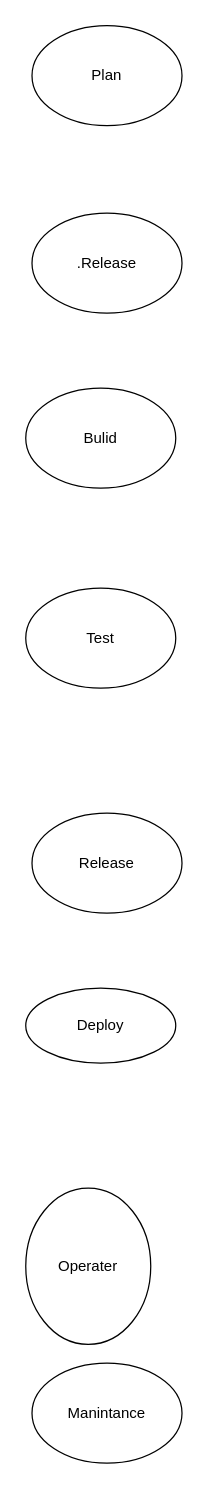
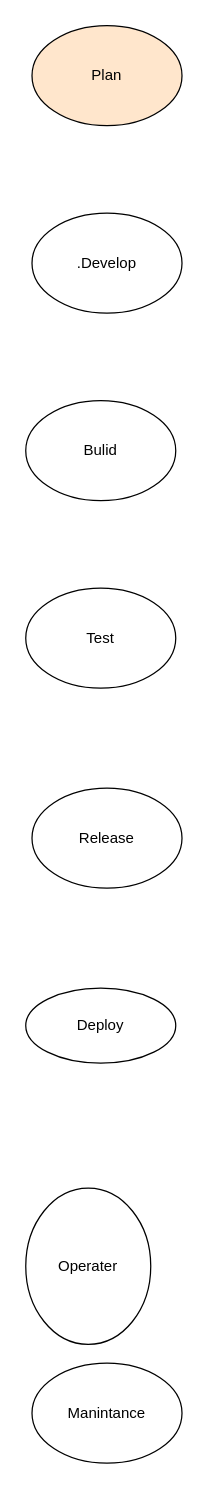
  <mxCell id="0" />
  <mxCell id="1" parent="0" />
- <mxCell id="2" value="Plan" style="ellipse;whiteSpace=wrap;html=1;" vertex="1" parent="1"><mxGeometry x="25" y="20" width="120" height="80" as="geometry" /></mxCell>
- <mxCell id="3" value=".Release" style="ellipse;whiteSpace=wrap;html=1;" vertex="1" parent="1"><mxGeometry x="25" y="170" width="120" height="80" as="geometry" /></mxCell>
- <mxCell id="4" value="Bulid" style="ellipse;whiteSpace=wrap;html=1;" vertex="1" parent="1"><mxGeometry x="20" y="310" width="120" height="80" as="geometry" /></mxCell>
+ <mxCell id="2" value="Plan" style="ellipse;whiteSpace=wrap;html=1;fillColor=#ffe6cc;" vertex="1" parent="1"><mxGeometry x="25" y="20" width="120" height="80" as="geometry" /></mxCell>
+ <mxCell id="3" value=".Develop" style="ellipse;whiteSpace=wrap;html=1;" vertex="1" parent="1"><mxGeometry x="25" y="170" width="120" height="80" as="geometry" /></mxCell>
+ <mxCell id="4" value="Bulid" style="ellipse;whiteSpace=wrap;html=1;" vertex="1" parent="1"><mxGeometry x="20" y="320" width="120" height="80" as="geometry" /></mxCell>
  <mxCell id="5" value="Test" style="ellipse;whiteSpace=wrap;html=1;" vertex="1" parent="1"><mxGeometry x="20" y="470" width="120" height="80" as="geometry" /></mxCell>
- <mxCell id="6" value="Release" style="ellipse;whiteSpace=wrap;html=1;" vertex="1" parent="1"><mxGeometry x="25" y="650" width="120" height="80" as="geometry" /></mxCell>
+ <mxCell id="6" value="Release" style="ellipse;whiteSpace=wrap;html=1;" vertex="1" parent="1"><mxGeometry x="25" y="630" width="120" height="80" as="geometry" /></mxCell>
  <mxCell id="7" value="Deploy" style="ellipse;whiteSpace=wrap;html=1;" vertex="1" parent="1"><mxGeometry x="20" y="790" width="120" height="60" as="geometry" /></mxCell>
  <mxCell id="8" value="Operater" style="ellipse;whiteSpace=wrap;html=1;" vertex="1" parent="1"><mxGeometry x="20" y="950" width="100" height="125" as="geometry" /></mxCell>
  <mxCell id="9" value="Manintance" style="ellipse;whiteSpace=wrap;html=1;" vertex="1" parent="1"><mxGeometry x="25" y="1090" width="120" height="80" as="geometry" /></mxCell>
